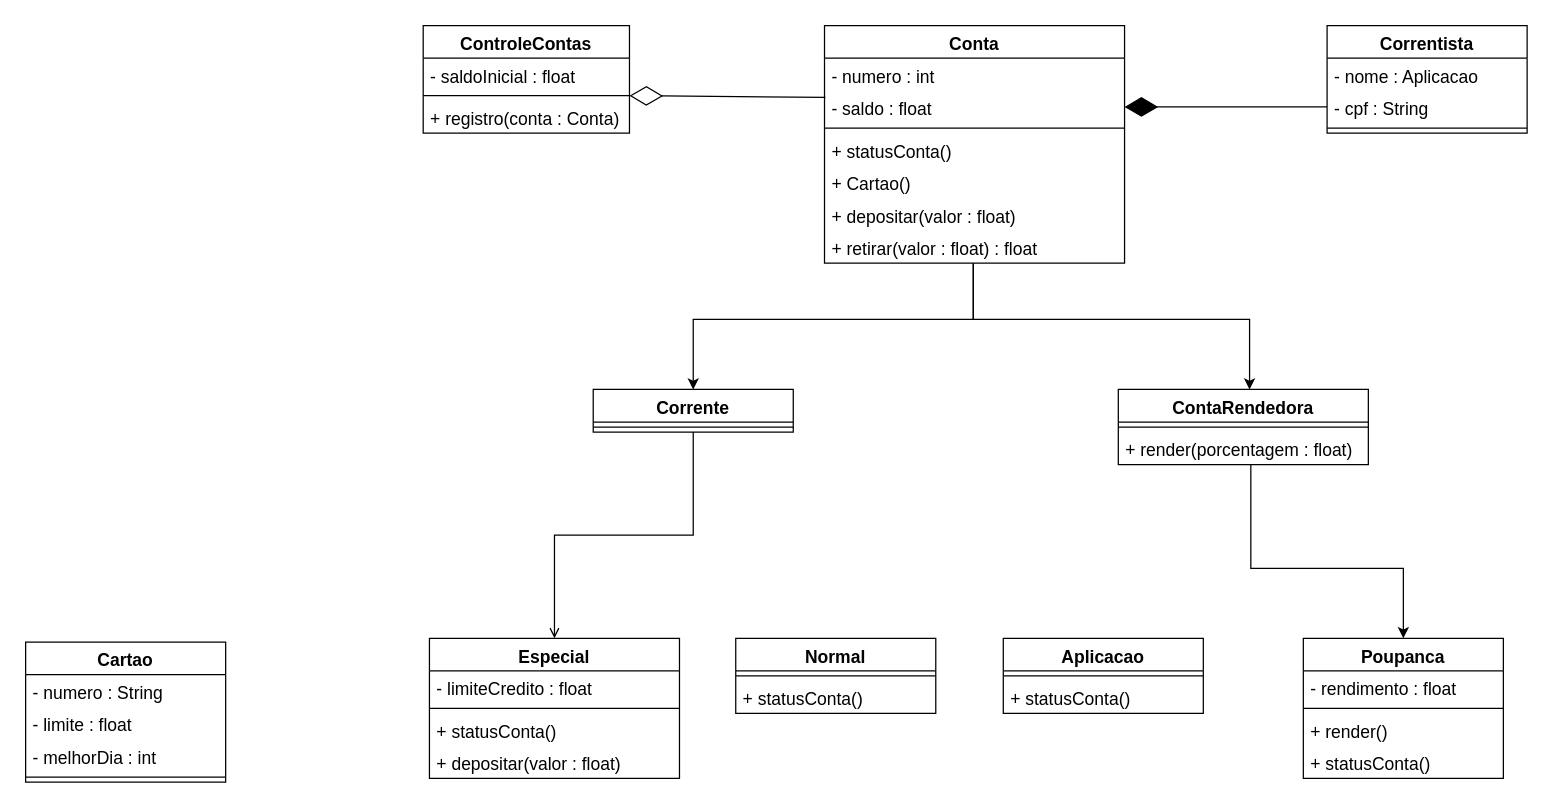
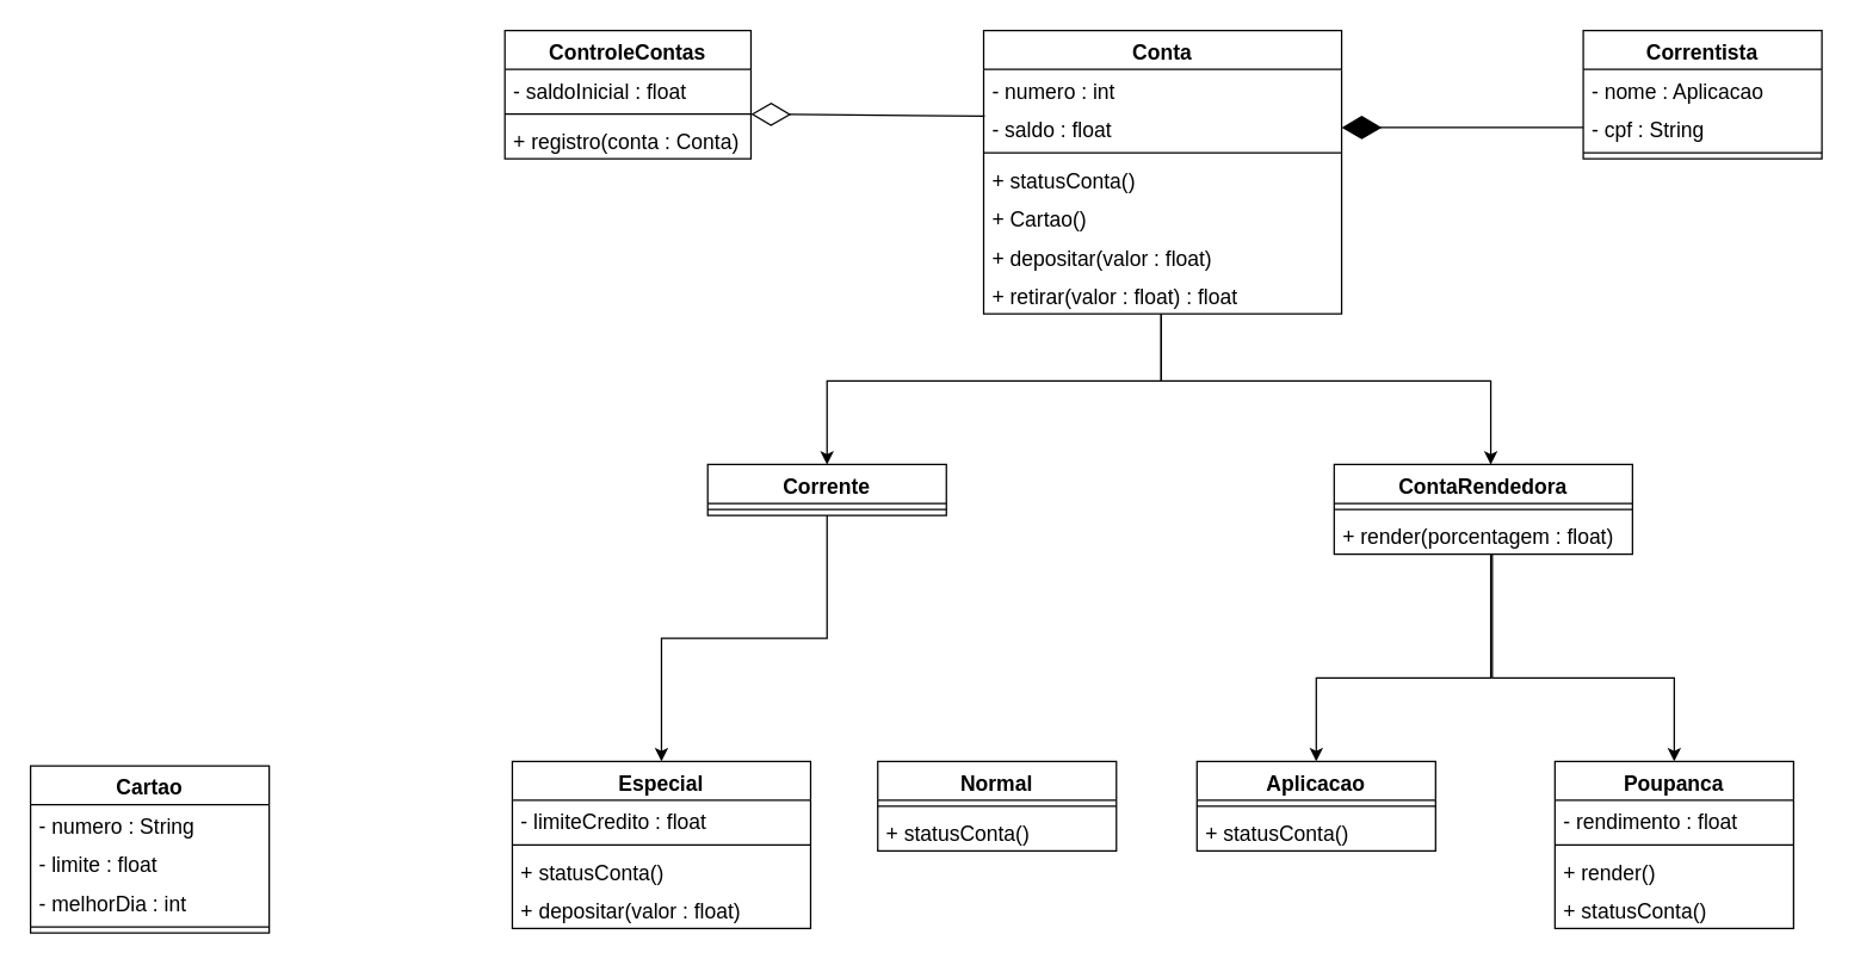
  <mxCell id="0" />
  <mxCell id="1" parent="0" />
  <mxCell id="2" value="" style="edgeStyle=orthogonalEdgeStyle;rounded=0;orthogonalLoop=1;jettySize=auto;html=1;fontSize=14;" edge="1" parent="1" source="42" target="4"><mxGeometry relative="1" as="geometry"><Array as="points"><mxPoint x="778" y="255" /><mxPoint x="554" y="255" /></Array></mxGeometry></mxCell>
- <mxCell id="3" value="" style="edgeStyle=orthogonalEdgeStyle;rounded=0;orthogonalLoop=1;jettySize=auto;html=1;fontSize=14;endArrow=open;" edge="1" parent="1" source="4" target="21"><mxGeometry relative="1" as="geometry" /></mxCell>
+ <mxCell id="3" value="" style="edgeStyle=orthogonalEdgeStyle;rounded=0;orthogonalLoop=1;jettySize=auto;html=1;fontSize=14;" edge="1" parent="1" source="4" target="21"><mxGeometry relative="1" as="geometry" /></mxCell>
  <mxCell id="4" value="Corrente" style="swimlane;fontStyle=1;align=center;verticalAlign=top;childLayout=stackLayout;horizontal=1;startSize=26;horizontalStack=0;resizeParent=1;resizeParentMax=0;resizeLast=0;collapsible=1;marginBottom=0;fontSize=14;" vertex="1" parent="1"><mxGeometry x="474" y="311" width="160" height="34" as="geometry"><mxRectangle x="-61" y="261" width="90" height="26" as="alternateBounds" /></mxGeometry></mxCell>
  <mxCell id="5" value="" style="line;strokeWidth=1;fillColor=none;align=left;verticalAlign=middle;spacingTop=-1;spacingLeft=3;spacingRight=3;rotatable=0;labelPosition=right;points=[];portConstraint=eastwest;fontSize=14;" vertex="1" parent="4"><mxGeometry y="26" width="160" height="8" as="geometry" /></mxCell>
  <mxCell id="6" value="" style="endArrow=diamondThin;endFill=1;endSize=24;html=1;fontSize=14;exitX=0;exitY=0.5;exitDx=0;exitDy=0;" edge="1" parent="1" source="36" target="44"><mxGeometry width="160" relative="1" as="geometry"><mxPoint x="1032" y="83" as="sourcePoint" /><mxPoint x="872" y="83" as="targetPoint" /></mxGeometry></mxCell>
  <mxCell id="7" value="" style="edgeStyle=orthogonalEdgeStyle;rounded=0;orthogonalLoop=1;jettySize=auto;html=1;fontSize=14;" edge="1" parent="1" source="42" target="13"><mxGeometry relative="1" as="geometry"><Array as="points"><mxPoint x="778" y="255" /><mxPoint x="999" y="255" /></Array></mxGeometry></mxCell>
+ <mxCell id="8" value="" style="edgeStyle=orthogonalEdgeStyle;rounded=0;orthogonalLoop=1;jettySize=auto;html=1;fontSize=14;" edge="1" parent="1" source="13" target="10"><mxGeometry relative="1" as="geometry"><Array as="points"><mxPoint x="999" y="454" /><mxPoint x="882" y="454" /></Array></mxGeometry></mxCell>
  <mxCell id="9" value="" style="edgeStyle=orthogonalEdgeStyle;rounded=0;orthogonalLoop=1;jettySize=auto;html=1;fontSize=14;" edge="1" parent="1" source="13" target="16"><mxGeometry relative="1" as="geometry"><Array as="points"><mxPoint x="1000" y="454" /><mxPoint x="1122" y="454" /></Array></mxGeometry></mxCell>
  <mxCell id="10" value="Aplicacao" style="swimlane;fontStyle=1;align=center;verticalAlign=top;childLayout=stackLayout;horizontal=1;startSize=26;horizontalStack=0;resizeParent=1;resizeParentMax=0;resizeLast=0;collapsible=1;marginBottom=0;fontSize=14;" vertex="1" parent="1"><mxGeometry x="802" y="510" width="160" height="60" as="geometry"><mxRectangle x="240" y="40" width="90" height="26" as="alternateBounds" /></mxGeometry></mxCell>
  <mxCell id="11" value="" style="line;strokeWidth=1;fillColor=none;align=left;verticalAlign=middle;spacingTop=-1;spacingLeft=3;spacingRight=3;rotatable=0;labelPosition=right;points=[];portConstraint=eastwest;fontSize=14;" vertex="1" parent="10"><mxGeometry y="26" width="160" height="8" as="geometry" /></mxCell>
  <mxCell id="12" value="+ statusConta()" style="text;strokeColor=none;fillColor=none;align=left;verticalAlign=top;spacingLeft=4;spacingRight=4;overflow=hidden;rotatable=0;points=[[0,0.5],[1,0.5]];portConstraint=eastwest;fontSize=14;" vertex="1" parent="10"><mxGeometry y="34" width="160" height="26" as="geometry" /></mxCell>
  <mxCell id="13" value="ContaRendedora" style="swimlane;fontStyle=1;align=center;verticalAlign=top;childLayout=stackLayout;horizontal=1;startSize=26;horizontalStack=0;resizeParent=1;resizeParentMax=0;resizeLast=0;collapsible=1;marginBottom=0;fontSize=14;" vertex="1" parent="1"><mxGeometry x="894" y="311" width="200" height="60" as="geometry"><mxRectangle x="240" y="40" width="90" height="26" as="alternateBounds" /></mxGeometry></mxCell>
  <mxCell id="14" value="" style="line;strokeWidth=1;fillColor=none;align=left;verticalAlign=middle;spacingTop=-1;spacingLeft=3;spacingRight=3;rotatable=0;labelPosition=right;points=[];portConstraint=eastwest;fontSize=14;" vertex="1" parent="13"><mxGeometry y="26" width="200" height="8" as="geometry" /></mxCell>
  <mxCell id="15" value="+ render(porcentagem : float)" style="text;strokeColor=none;fillColor=none;align=left;verticalAlign=top;spacingLeft=4;spacingRight=4;overflow=hidden;rotatable=0;points=[[0,0.5],[1,0.5]];portConstraint=eastwest;fontSize=14;" vertex="1" parent="13"><mxGeometry y="34" width="200" height="26" as="geometry" /></mxCell>
  <mxCell id="16" value="Poupanca" style="swimlane;fontStyle=1;align=center;verticalAlign=top;childLayout=stackLayout;horizontal=1;startSize=26;horizontalStack=0;resizeParent=1;resizeParentMax=0;resizeLast=0;collapsible=1;marginBottom=0;fontSize=14;" vertex="1" parent="1"><mxGeometry x="1042" y="510" width="160" height="112" as="geometry"><mxRectangle x="240" y="40" width="90" height="26" as="alternateBounds" /></mxGeometry></mxCell>
  <mxCell id="17" value="- rendimento : float" style="text;strokeColor=none;fillColor=none;align=left;verticalAlign=top;spacingLeft=4;spacingRight=4;overflow=hidden;rotatable=0;points=[[0,0.5],[1,0.5]];portConstraint=eastwest;fontSize=14;" vertex="1" parent="16"><mxGeometry y="26" width="160" height="26" as="geometry" /></mxCell>
  <mxCell id="18" value="" style="line;strokeWidth=1;fillColor=none;align=left;verticalAlign=middle;spacingTop=-1;spacingLeft=3;spacingRight=3;rotatable=0;labelPosition=right;points=[];portConstraint=eastwest;fontSize=14;" vertex="1" parent="16"><mxGeometry y="52" width="160" height="8" as="geometry" /></mxCell>
  <mxCell id="19" value="+ render()" style="text;strokeColor=none;fillColor=none;align=left;verticalAlign=top;spacingLeft=4;spacingRight=4;overflow=hidden;rotatable=0;points=[[0,0.5],[1,0.5]];portConstraint=eastwest;fontSize=14;" vertex="1" parent="16"><mxGeometry y="60" width="160" height="26" as="geometry" /></mxCell>
  <mxCell id="20" value="+ statusConta()" style="text;strokeColor=none;fillColor=none;align=left;verticalAlign=top;spacingLeft=4;spacingRight=4;overflow=hidden;rotatable=0;points=[[0,0.5],[1,0.5]];portConstraint=eastwest;fontSize=14;" vertex="1" parent="16"><mxGeometry y="86" width="160" height="26" as="geometry" /></mxCell>
  <mxCell id="21" value="Especial" style="swimlane;fontStyle=1;align=center;verticalAlign=top;childLayout=stackLayout;horizontal=1;startSize=26;horizontalStack=0;resizeParent=1;resizeParentMax=0;resizeLast=0;collapsible=1;marginBottom=0;fontSize=14;" vertex="1" parent="1"><mxGeometry x="343" y="510" width="200" height="112" as="geometry"><mxRectangle x="240" y="40" width="90" height="26" as="alternateBounds" /></mxGeometry></mxCell>
  <mxCell id="22" value="- limiteCredito : float" style="text;strokeColor=none;fillColor=none;align=left;verticalAlign=top;spacingLeft=4;spacingRight=4;overflow=hidden;rotatable=0;points=[[0,0.5],[1,0.5]];portConstraint=eastwest;fontSize=14;" vertex="1" parent="21"><mxGeometry y="26" width="200" height="26" as="geometry" /></mxCell>
  <mxCell id="23" value="" style="line;strokeWidth=1;fillColor=none;align=left;verticalAlign=middle;spacingTop=-1;spacingLeft=3;spacingRight=3;rotatable=0;labelPosition=right;points=[];portConstraint=eastwest;fontSize=14;" vertex="1" parent="21"><mxGeometry y="52" width="200" height="8" as="geometry" /></mxCell>
  <mxCell id="24" value="+ statusConta()" style="text;strokeColor=none;fillColor=none;align=left;verticalAlign=top;spacingLeft=4;spacingRight=4;overflow=hidden;rotatable=0;points=[[0,0.5],[1,0.5]];portConstraint=eastwest;fontSize=14;" vertex="1" parent="21"><mxGeometry y="60" width="200" height="26" as="geometry" /></mxCell>
  <mxCell id="25" value="+ depositar(valor : float)" style="text;strokeColor=none;fillColor=none;align=left;verticalAlign=top;spacingLeft=4;spacingRight=4;overflow=hidden;rotatable=0;points=[[0,0.5],[1,0.5]];portConstraint=eastwest;fontSize=14;" vertex="1" parent="21"><mxGeometry y="86" width="200" height="26" as="geometry" /></mxCell>
  <mxCell id="26" value="Normal" style="swimlane;fontStyle=1;align=center;verticalAlign=top;childLayout=stackLayout;horizontal=1;startSize=26;horizontalStack=0;resizeParent=1;resizeParentMax=0;resizeLast=0;collapsible=1;marginBottom=0;fontSize=14;" vertex="1" parent="1"><mxGeometry x="588" y="510" width="160" height="60" as="geometry"><mxRectangle x="240" y="40" width="90" height="26" as="alternateBounds" /></mxGeometry></mxCell>
  <mxCell id="27" value="" style="line;strokeWidth=1;fillColor=none;align=left;verticalAlign=middle;spacingTop=-1;spacingLeft=3;spacingRight=3;rotatable=0;labelPosition=right;points=[];portConstraint=eastwest;fontSize=14;" vertex="1" parent="26"><mxGeometry y="26" width="160" height="8" as="geometry" /></mxCell>
  <mxCell id="28" value="+ statusConta()" style="text;strokeColor=none;fillColor=none;align=left;verticalAlign=top;spacingLeft=4;spacingRight=4;overflow=hidden;rotatable=0;points=[[0,0.5],[1,0.5]];portConstraint=eastwest;fontSize=14;" vertex="1" parent="26"><mxGeometry y="34" width="160" height="26" as="geometry" /></mxCell>
  <mxCell id="29" value="Cartao" style="swimlane;fontStyle=1;align=center;verticalAlign=top;childLayout=stackLayout;horizontal=1;startSize=26;horizontalStack=0;resizeParent=1;resizeParentMax=0;resizeLast=0;collapsible=1;marginBottom=0;fillColor=none;gradientColor=none;fontSize=14;" vertex="1" parent="1"><mxGeometry x="20" y="513" width="160" height="112" as="geometry" /></mxCell>
  <mxCell id="30" value="- numero : String" style="text;strokeColor=none;fillColor=none;align=left;verticalAlign=top;spacingLeft=4;spacingRight=4;overflow=hidden;rotatable=0;points=[[0,0.5],[1,0.5]];portConstraint=eastwest;fontSize=14;" vertex="1" parent="29"><mxGeometry y="26" width="160" height="26" as="geometry" /></mxCell>
  <mxCell id="31" value="- limite : float" style="text;strokeColor=none;fillColor=none;align=left;verticalAlign=top;spacingLeft=4;spacingRight=4;overflow=hidden;rotatable=0;points=[[0,0.5],[1,0.5]];portConstraint=eastwest;fontSize=14;" vertex="1" parent="29"><mxGeometry y="52" width="160" height="26" as="geometry" /></mxCell>
  <mxCell id="32" value="- melhorDia : int" style="text;strokeColor=none;fillColor=none;align=left;verticalAlign=top;spacingLeft=4;spacingRight=4;overflow=hidden;rotatable=0;points=[[0,0.5],[1,0.5]];portConstraint=eastwest;fontSize=14;" vertex="1" parent="29"><mxGeometry y="78" width="160" height="26" as="geometry" /></mxCell>
  <mxCell id="33" value="" style="line;strokeWidth=1;fillColor=none;align=left;verticalAlign=middle;spacingTop=-1;spacingLeft=3;spacingRight=3;rotatable=0;labelPosition=right;points=[];portConstraint=eastwest;fontSize=14;" vertex="1" parent="29"><mxGeometry y="104" width="160" height="8" as="geometry" /></mxCell>
  <mxCell id="34" value="Correntista" style="swimlane;fontStyle=1;align=center;verticalAlign=top;childLayout=stackLayout;horizontal=1;startSize=26;horizontalStack=0;resizeParent=1;resizeParentMax=0;resizeLast=0;collapsible=1;marginBottom=0;fontSize=14;" vertex="1" parent="1"><mxGeometry x="1061" y="20" width="160" height="86" as="geometry" /></mxCell>
  <mxCell id="35" value="- nome : Aplicacao" style="text;strokeColor=none;fillColor=none;align=left;verticalAlign=top;spacingLeft=4;spacingRight=4;overflow=hidden;rotatable=0;points=[[0,0.5],[1,0.5]];portConstraint=eastwest;fontSize=14;" vertex="1" parent="34"><mxGeometry y="26" width="160" height="26" as="geometry" /></mxCell>
  <mxCell id="36" value="- cpf : String" style="text;strokeColor=none;fillColor=none;align=left;verticalAlign=top;spacingLeft=4;spacingRight=4;overflow=hidden;rotatable=0;points=[[0,0.5],[1,0.5]];portConstraint=eastwest;fontSize=14;" vertex="1" parent="34"><mxGeometry y="52" width="160" height="26" as="geometry" /></mxCell>
  <mxCell id="37" value="" style="line;strokeWidth=1;fillColor=none;align=left;verticalAlign=middle;spacingTop=-1;spacingLeft=3;spacingRight=3;rotatable=0;labelPosition=right;points=[];portConstraint=eastwest;fontSize=14;" vertex="1" parent="34"><mxGeometry y="78" width="160" height="8" as="geometry" /></mxCell>
  <mxCell id="38" value="ControleContas" style="swimlane;fontStyle=1;align=center;verticalAlign=top;childLayout=stackLayout;horizontal=1;startSize=26;horizontalStack=0;resizeParent=1;resizeParentMax=0;resizeLast=0;collapsible=1;marginBottom=0;fillColor=none;gradientColor=none;fontSize=14;" vertex="1" parent="1"><mxGeometry x="338" y="20" width="165" height="86" as="geometry" /></mxCell>
  <mxCell id="39" value="- saldoInicial : float" style="text;strokeColor=none;fillColor=none;align=left;verticalAlign=top;spacingLeft=4;spacingRight=4;overflow=hidden;rotatable=0;points=[[0,0.5],[1,0.5]];portConstraint=eastwest;fontSize=14;" vertex="1" parent="38"><mxGeometry y="26" width="165" height="26" as="geometry" /></mxCell>
  <mxCell id="40" value="" style="line;strokeWidth=1;fillColor=none;align=left;verticalAlign=middle;spacingTop=-1;spacingLeft=3;spacingRight=3;rotatable=0;labelPosition=right;points=[];portConstraint=eastwest;fontSize=14;" vertex="1" parent="38"><mxGeometry y="52" width="165" height="8" as="geometry" /></mxCell>
  <mxCell id="41" value="+ registro(conta : Conta)" style="text;strokeColor=none;fillColor=none;align=left;verticalAlign=top;spacingLeft=4;spacingRight=4;overflow=hidden;rotatable=0;points=[[0,0.5],[1,0.5]];portConstraint=eastwest;fontSize=14;" vertex="1" parent="38"><mxGeometry y="60" width="165" height="26" as="geometry" /></mxCell>
  <mxCell id="42" value="Conta" style="swimlane;fontStyle=1;align=center;verticalAlign=top;childLayout=stackLayout;horizontal=1;startSize=26;horizontalStack=0;resizeParent=1;resizeParentMax=0;resizeLast=0;collapsible=1;marginBottom=0;fontSize=14;" vertex="1" parent="1"><mxGeometry x="659" y="20" width="240" height="190" as="geometry"><mxRectangle x="240" y="40" width="90" height="26" as="alternateBounds" /></mxGeometry></mxCell>
  <mxCell id="43" value="- numero : int" style="text;strokeColor=none;fillColor=none;align=left;verticalAlign=top;spacingLeft=4;spacingRight=4;overflow=hidden;rotatable=0;points=[[0,0.5],[1,0.5]];portConstraint=eastwest;fontSize=14;" vertex="1" parent="42"><mxGeometry y="26" width="240" height="26" as="geometry" /></mxCell>
  <mxCell id="44" value="- saldo : float" style="text;strokeColor=none;fillColor=none;align=left;verticalAlign=top;spacingLeft=4;spacingRight=4;overflow=hidden;rotatable=0;points=[[0,0.5],[1,0.5]];portConstraint=eastwest;fontSize=14;" vertex="1" parent="42"><mxGeometry y="52" width="240" height="26" as="geometry" /></mxCell>
  <mxCell id="45" value="" style="line;strokeWidth=1;fillColor=none;align=left;verticalAlign=middle;spacingTop=-1;spacingLeft=3;spacingRight=3;rotatable=0;labelPosition=right;points=[];portConstraint=eastwest;fontSize=14;" vertex="1" parent="42"><mxGeometry y="78" width="240" height="8" as="geometry" /></mxCell>
  <mxCell id="46" value="+ statusConta()" style="text;strokeColor=none;fillColor=none;align=left;verticalAlign=top;spacingLeft=4;spacingRight=4;overflow=hidden;rotatable=0;points=[[0,0.5],[1,0.5]];portConstraint=eastwest;fontSize=14;" vertex="1" parent="42"><mxGeometry y="86" width="240" height="26" as="geometry" /></mxCell>
  <mxCell id="47" value="+ Cartao()" style="text;strokeColor=none;fillColor=none;align=left;verticalAlign=top;spacingLeft=4;spacingRight=4;overflow=hidden;rotatable=0;points=[[0,0.5],[1,0.5]];portConstraint=eastwest;fontSize=14;" vertex="1" parent="42"><mxGeometry y="112" width="240" height="26" as="geometry" /></mxCell>
  <mxCell id="48" value="+ depositar(valor : float)" style="text;strokeColor=none;fillColor=none;align=left;verticalAlign=top;spacingLeft=4;spacingRight=4;overflow=hidden;rotatable=0;points=[[0,0.5],[1,0.5]];portConstraint=eastwest;fontSize=14;" vertex="1" parent="42"><mxGeometry y="138" width="240" height="26" as="geometry" /></mxCell>
  <mxCell id="49" value="+ retirar(valor : float) : float" style="text;strokeColor=none;fillColor=none;align=left;verticalAlign=top;spacingLeft=4;spacingRight=4;overflow=hidden;rotatable=0;points=[[0,0.5],[1,0.5]];portConstraint=eastwest;fontSize=14;" vertex="1" parent="42"><mxGeometry y="164" width="240" height="26" as="geometry" /></mxCell>
  <mxCell id="50" value="" style="endArrow=diamondThin;endFill=0;endSize=24;html=1;fontSize=14;entryX=0.003;entryY=0.207;entryDx=0;entryDy=0;entryPerimeter=0;exitX=0.003;exitY=0.207;exitDx=0;exitDy=0;exitPerimeter=0;" edge="1" parent="42" source="44"><mxGeometry width="160" relative="1" as="geometry"><mxPoint x="-5" y="56" as="sourcePoint" /><mxPoint x="-156" y="56" as="targetPoint" /></mxGeometry></mxCell>
